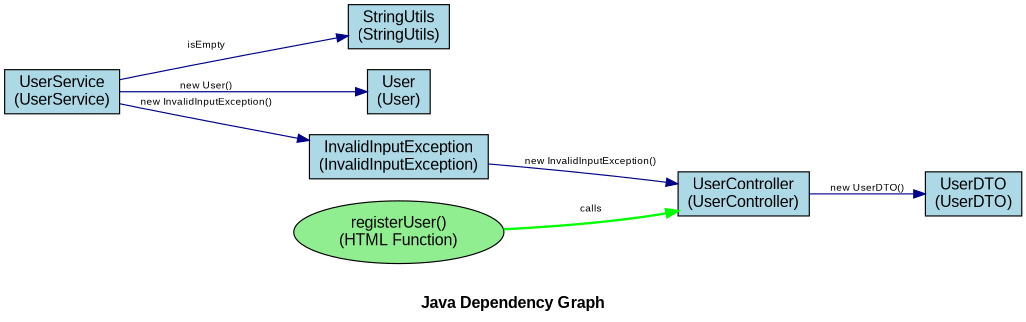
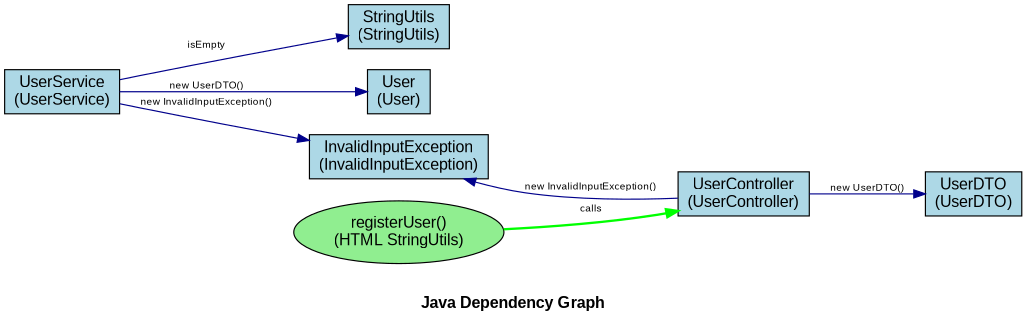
  digraph {
    fontname="Arial Bold"
    fontsize=14
    label="Java Dependency Graph"
    rankdir=LR
    node [fillcolor=lightblue fontname=Arial shape=box style=filled]
    edge [color=darkblue fontname=Arial fontsize=9]
    n1 [label="UserService\n(UserService)"]
    n2 [label="StringUtils\n(StringUtils)"]
    n3 [label="User\n(User)"]
    n4 [label="InvalidInputException\n(InvalidInputException)"]
    n5 [label="UserDTO\n(UserDTO)"]
    n6 [label="UserController\n(UserController)"]
-   n7 [fillcolor=lightgreen label="registerUser()\n(HTML Function)" shape=ellipse]
+   n7 [fillcolor=lightgreen label="registerUser()\n(HTML StringUtils)" shape=ellipse]
    n1 -> n2 [label=isEmpty]
-   n1 -> n3 [label="new User()"]
+   n1 -> n3 [label="new UserDTO()"]
    n1 -> n4 [label="new InvalidInputException()"]
-   n4 -> n6 [label="new InvalidInputException()"]
+   n6 -> n4 [label="new InvalidInputException()"]
    n6 -> n5 [label="new UserDTO()"]
    n7 -> n6 [color=green label=calls style=bold]
  }
